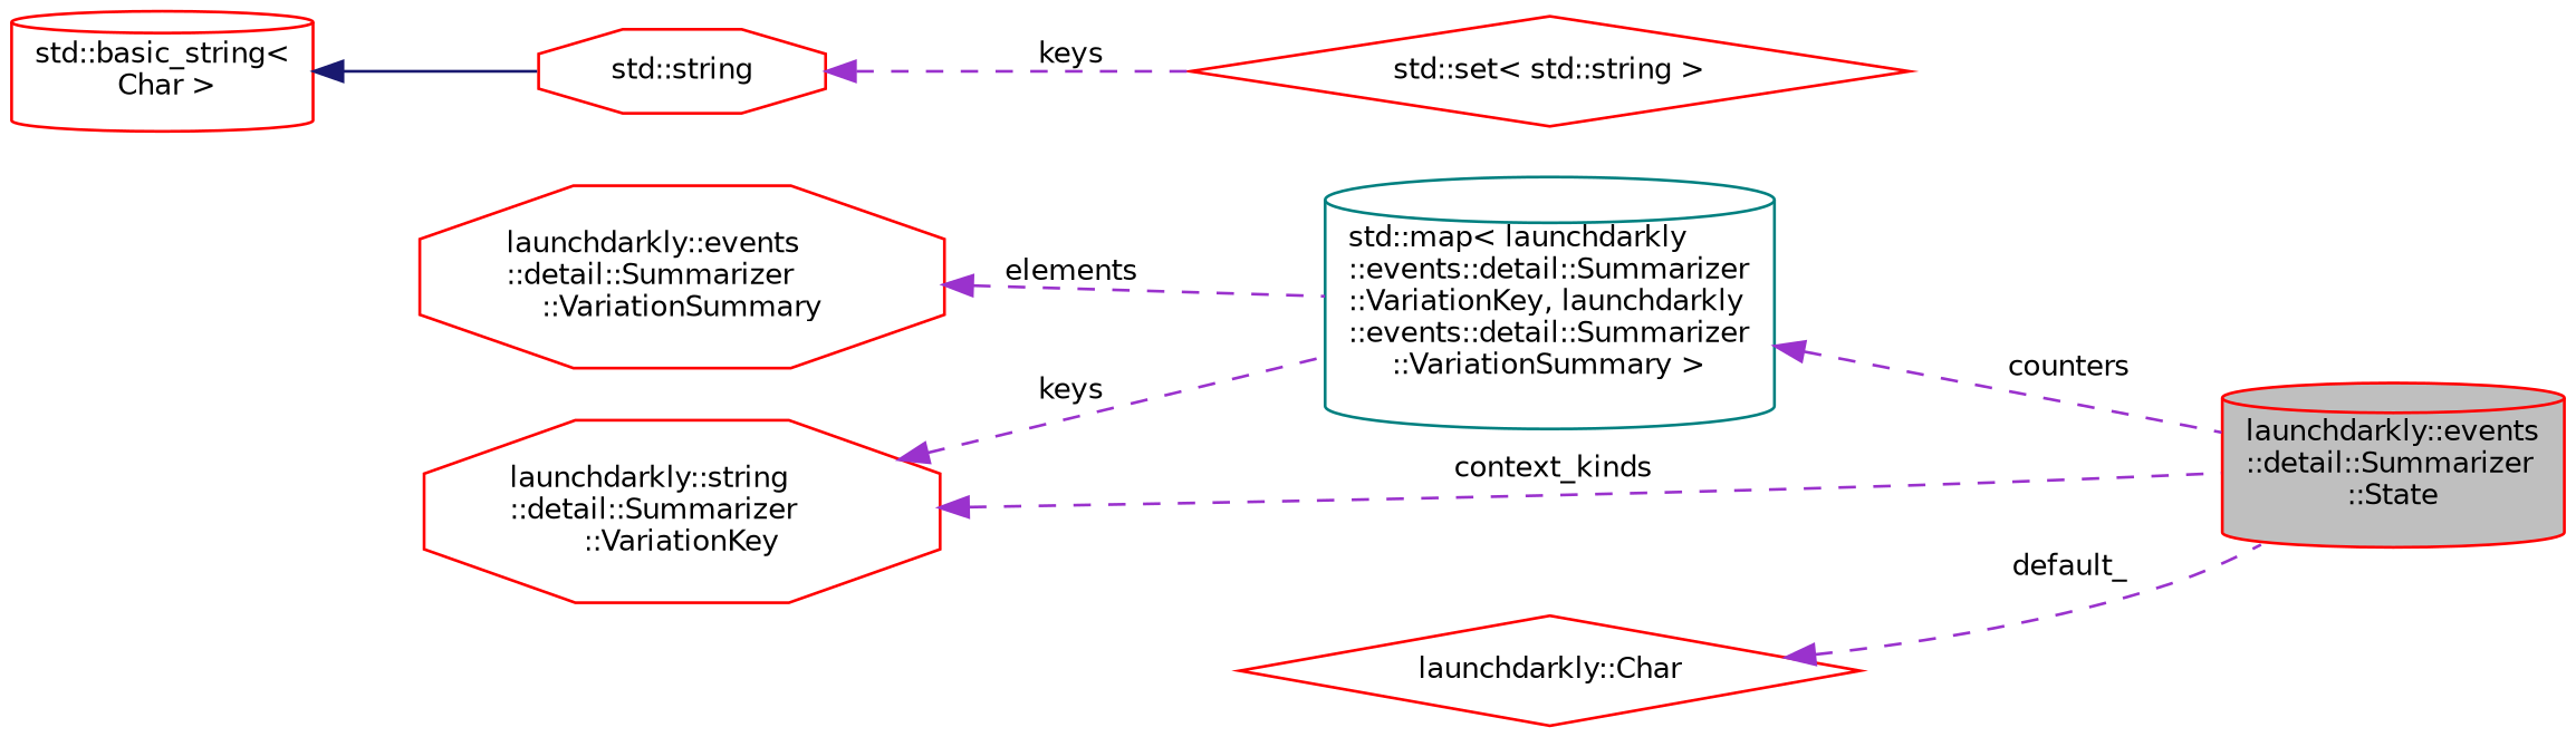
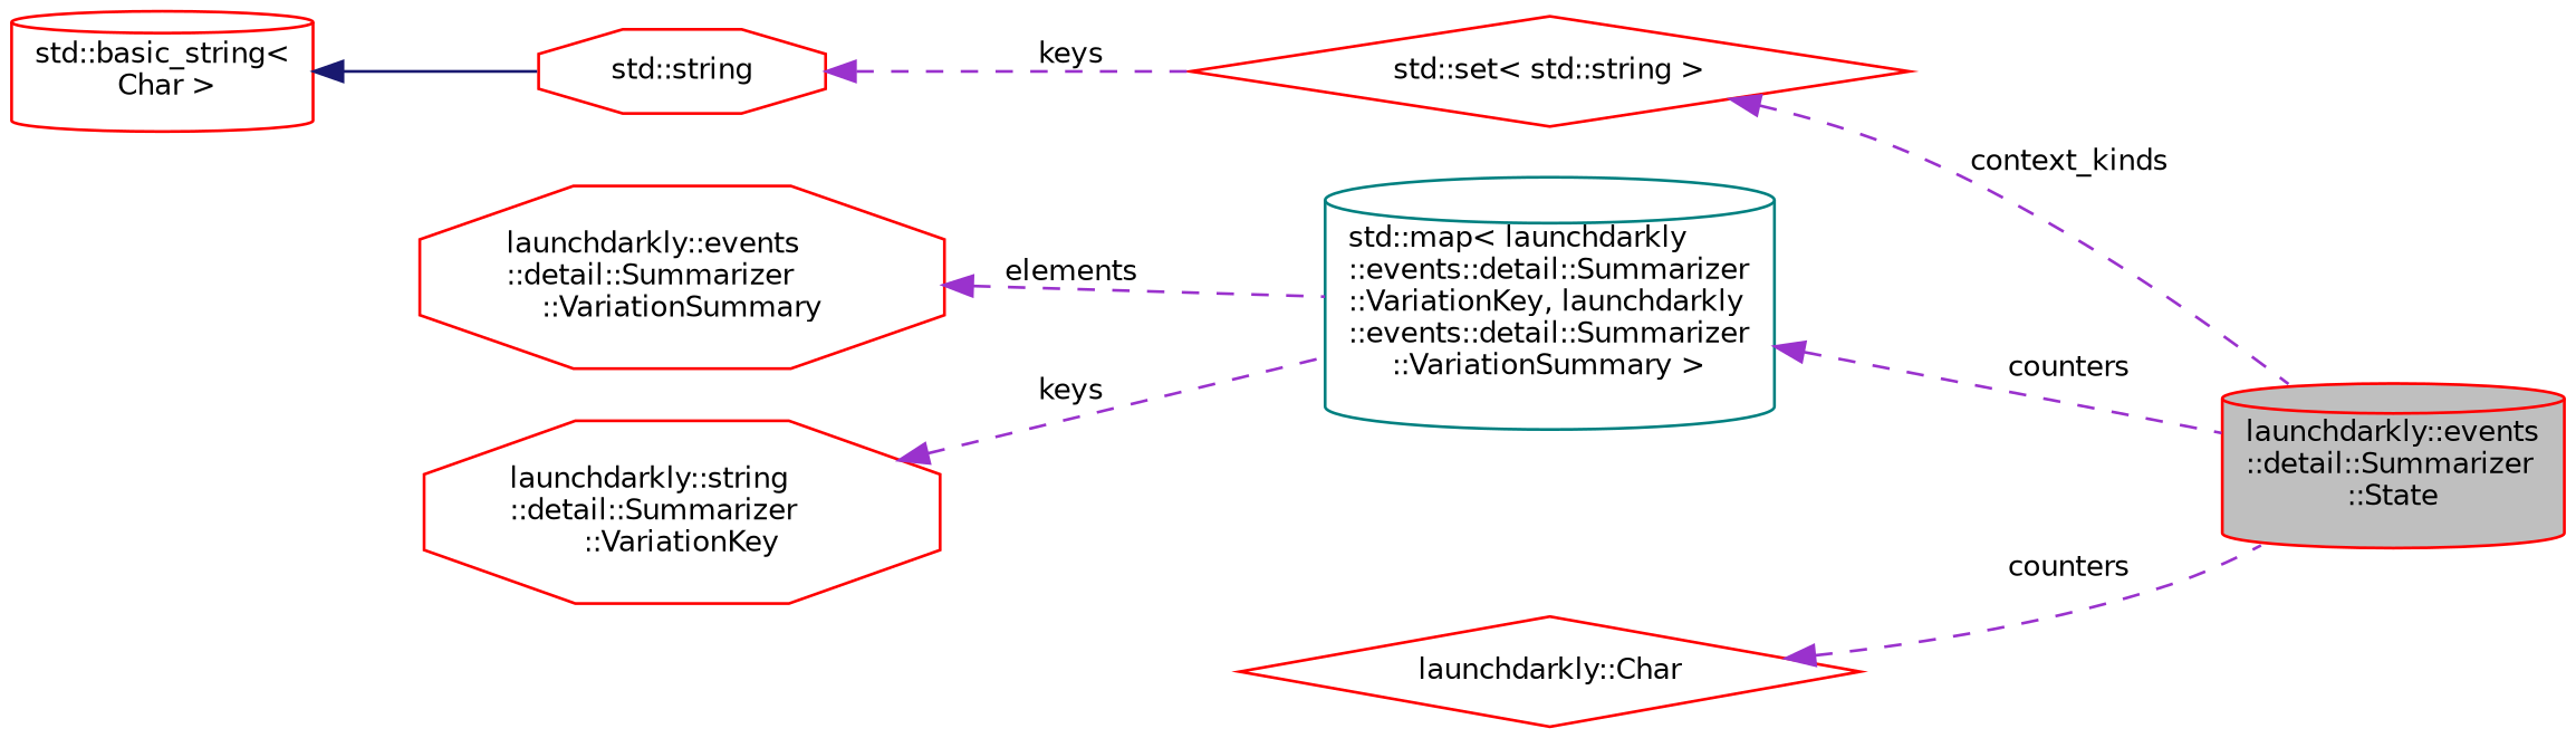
  digraph {
    rankdir=LR
    node [color=red fillcolor=white fontname=Helvetica fontsize=10 shape=cylinder style=filled]
    edge [color=darkorchid3 dir=back fontname=Helvetica fontsize=10 labelfontname=Helvetica labelfontsize=10 style=dashed]
    n1 [fillcolor=grey75 fontcolor=black height=0.2 label="launchdarkly::events\l::detail::Summarizer\l::State" width=0.4]
    n2 [height=0.2 label="std::set\< std::string \>" shape=diamond width=0.4]
    n3 [height=0.2 label="std::string" shape=octagon width=0.4]
    n4 [height=0.2 label="std::basic_string\<\l Char \>" width=0.4]
    n5 [color=teal height=0.2 label="std::map\< launchdarkly\l::events::detail::Summarizer\l::VariationKey, launchdarkly\l::events::detail::Summarizer\l::VariationSummary \>" width=0.4]
    n6 [height=0.2 label="launchdarkly::events\l::detail::Summarizer\l::VariationSummary" shape=octagon width=0.4]
    n7 [height=0.2 label="launchdarkly::string\l::detail::Summarizer\l::VariationKey" shape=octagon width=0.4]
    n8 [height=0.2 label="launchdarkly::Char" shape=diamond width=0.4]
-   n7 -> n1 [label=" context_kinds"]
+   n2 -> n1 [label=" context_kinds"]
    n3 -> n2 [label=" keys"]
    n4 -> n3 [color=midnightblue style=solid]
    n5 -> n1 [label=" counters"]
    n6 -> n5 [label=" elements"]
    n7 -> n5 [label=" keys"]
-   n8 -> n1 [label=" default_"]
+   n8 -> n1 [label=" counters"]
  }
